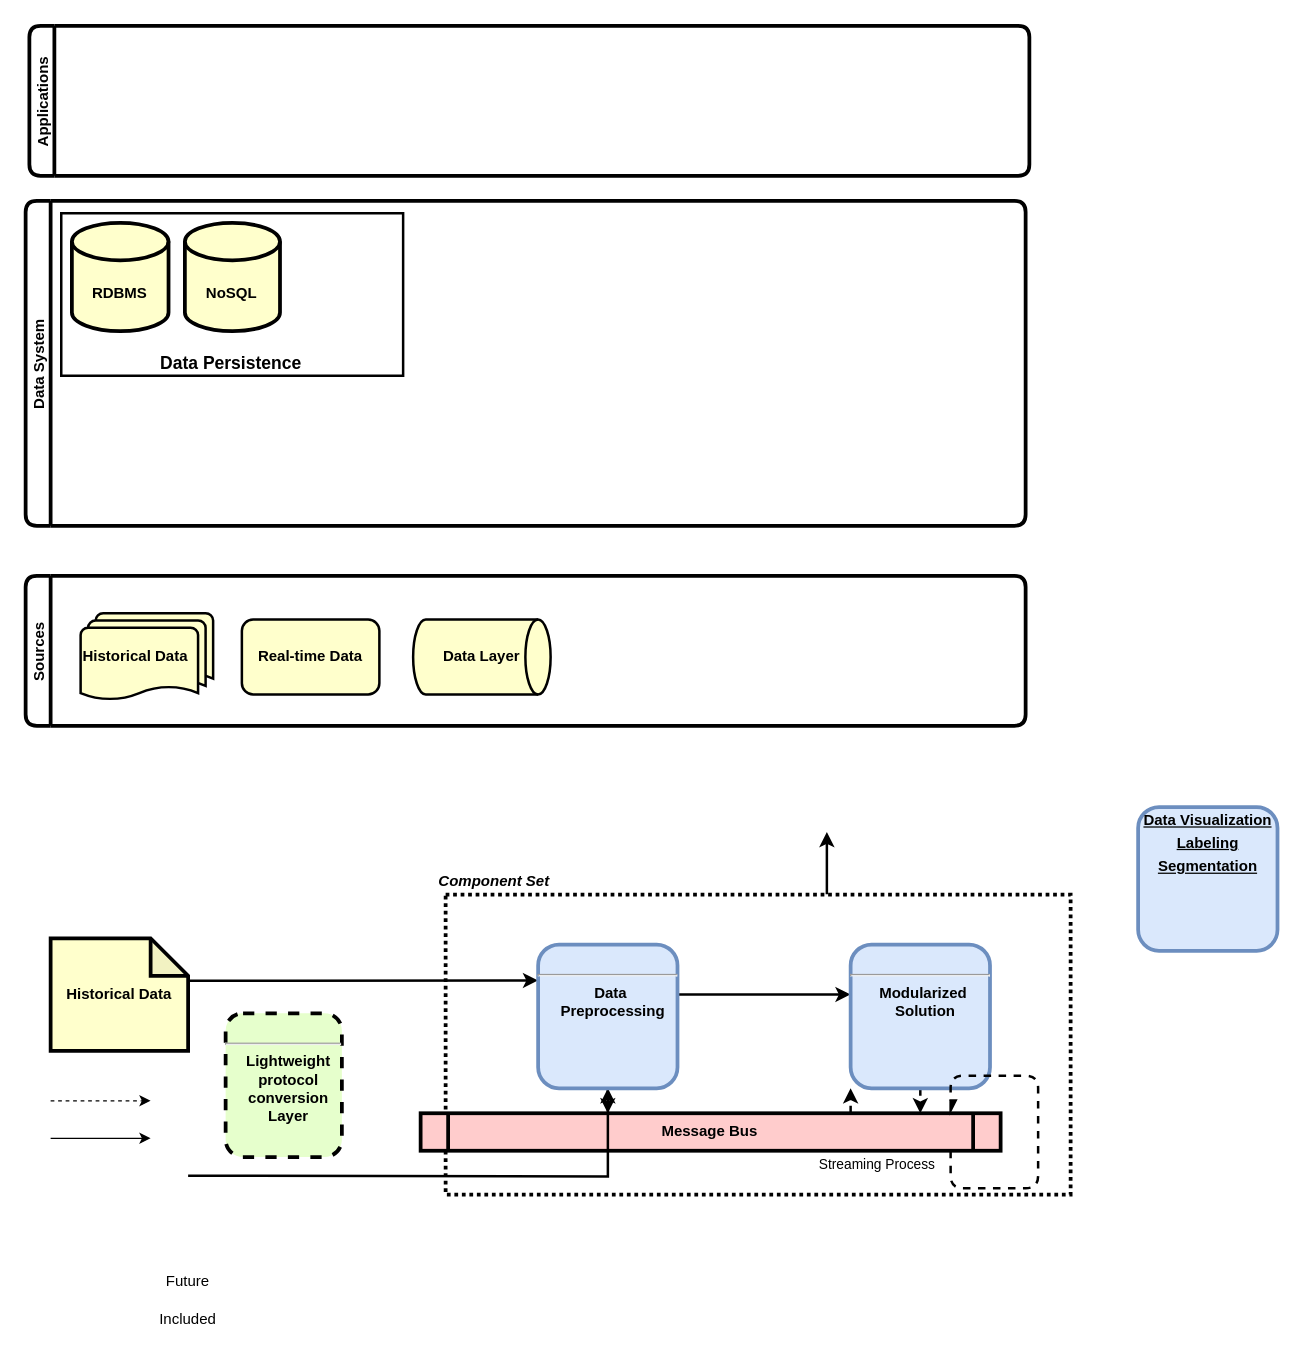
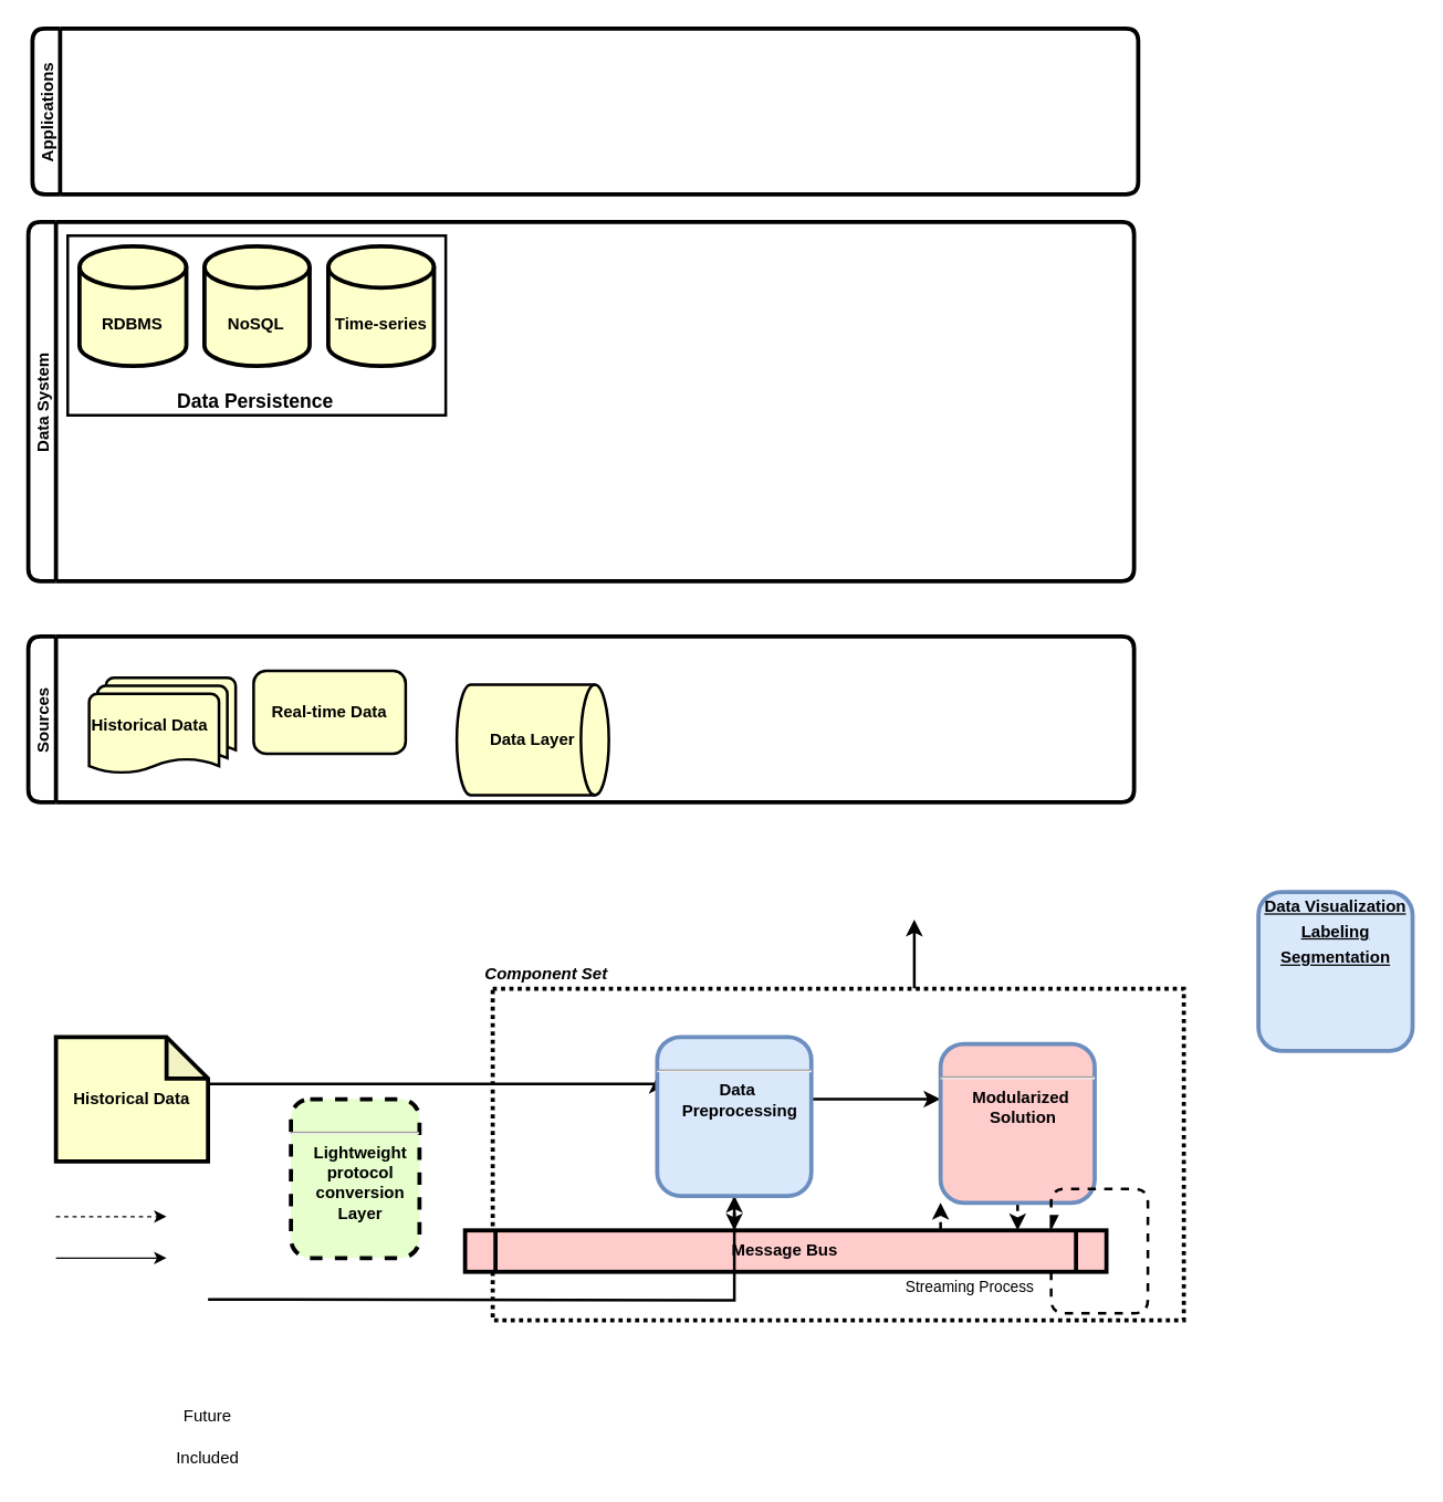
  <mxCell id="0" />
  <mxCell id="1" parent="0" />
  <mxCell id="2" style="edgeStyle=orthogonalEdgeStyle;rounded=1;sketch=0;jumpStyle=arc;orthogonalLoop=1;jettySize=auto;html=1;entryX=0.75;entryY=1;entryDx=0;entryDy=0;strokeWidth=2;exitX=0.81;exitY=0;exitDx=0;exitDy=0;exitPerimeter=0;" edge="1" parent="1"><mxGeometry relative="1" as="geometry"><mxPoint x="661" y="715" as="sourcePoint" /><mxPoint x="661" y="665" as="targetPoint" /></mxGeometry></mxCell>
  <mxCell id="3" value="" style="rounded=0;whiteSpace=wrap;html=1;strokeWidth=3;dashed=1;gradientColor=#ffffff;dashPattern=1 1;" vertex="1" parent="1"><mxGeometry x="356" y="715" width="500" height="240" as="geometry" /></mxCell>
  <mxCell id="4" style="edgeStyle=orthogonalEdgeStyle;rounded=0;orthogonalLoop=1;jettySize=auto;html=1;strokeWidth=2;entryX=0;entryY=0.25;entryDx=0;entryDy=0;" edge="1" parent="1" target="12"><mxGeometry relative="1" as="geometry"><Array as="points"><mxPoint x="230" y="784" /><mxPoint x="230" y="784" /></Array><mxPoint x="151.5" y="784" as="sourcePoint" /></mxGeometry></mxCell>
- <mxCell id="5" value="&lt;p style=&quot;margin: 0px ; margin-top: 4px ; text-align: center ; text-decoration: underline&quot;&gt;&lt;strong&gt;&lt;br&gt;&lt;/strong&gt;&lt;/p&gt;&lt;hr&gt;&lt;p style=&quot;margin: 0px ; margin-left: 8px&quot;&gt;Lightweight&lt;/p&gt;&lt;p style=&quot;margin: 0px ; margin-left: 8px&quot;&gt;protocol&lt;/p&gt;&lt;p style=&quot;margin: 0px ; margin-left: 8px&quot;&gt;conversion&lt;/p&gt;&lt;p style=&quot;margin: 0px ; margin-left: 8px&quot;&gt;Layer&lt;/p&gt;&lt;p style=&quot;margin: 0px ; margin-left: 8px&quot;&gt;&lt;br&gt;&lt;/p&gt;" style="verticalAlign=middle;align=center;overflow=fill;fontSize=12;fontFamily=Helvetica;html=1;rounded=1;fontStyle=1;strokeWidth=3;fillColor=#E6FFCC;dashed=1;" vertex="1" parent="1"><mxGeometry x="180" y="810" width="93" height="115" as="geometry" /></mxCell>
+ <mxCell id="5" value="&lt;p style=&quot;margin: 0px ; margin-top: 4px ; text-align: center ; text-decoration: underline&quot;&gt;&lt;strong&gt;&lt;br&gt;&lt;/strong&gt;&lt;/p&gt;&lt;hr&gt;&lt;p style=&quot;margin: 0px ; margin-left: 8px&quot;&gt;Lightweight&lt;/p&gt;&lt;p style=&quot;margin: 0px ; margin-left: 8px&quot;&gt;protocol&lt;/p&gt;&lt;p style=&quot;margin: 0px ; margin-left: 8px&quot;&gt;conversion&lt;/p&gt;&lt;p style=&quot;margin: 0px ; margin-left: 8px&quot;&gt;Layer&lt;/p&gt;&lt;p style=&quot;margin: 0px ; margin-left: 8px&quot;&gt;&lt;br&gt;&lt;/p&gt;" style="verticalAlign=middle;align=center;overflow=fill;fontSize=12;fontFamily=Helvetica;html=1;rounded=1;fontStyle=1;strokeWidth=3;fillColor=#E6FFCC;dashed=1;" vertex="1" parent="1"><mxGeometry x="210" y="795" width="93" height="115" as="geometry" /></mxCell>
  <mxCell id="6" style="edgeStyle=orthogonalEdgeStyle;rounded=1;orthogonalLoop=1;jettySize=auto;html=1;dashed=1;strokeWidth=2;" edge="1" parent="1" source="7" target="14"><mxGeometry relative="1" as="geometry"><Array as="points"><mxPoint x="700" y="790" /><mxPoint x="700" y="790" /></Array></mxGeometry></mxCell>
  <mxCell id="7" value="Message Bus" style="shape=process;whiteSpace=wrap;align=center;verticalAlign=middle;size=0.048;fontStyle=1;strokeWidth=3;fillColor=#FFCCCC;" vertex="1" parent="1"><mxGeometry x="336" y="890" width="464" height="30" as="geometry" /></mxCell>
  <mxCell id="8" style="edgeStyle=orthogonalEdgeStyle;rounded=0;orthogonalLoop=1;jettySize=auto;html=1;strokeWidth=2;" edge="1" parent="1" target="12"><mxGeometry relative="1" as="geometry"><mxPoint x="150" y="940" as="sourcePoint" /></mxGeometry></mxCell>
  <mxCell id="9" value="&lt;b&gt;Historical Data&lt;/b&gt;" style="shape=note;whiteSpace=wrap;html=1;backgroundOutline=1;darkOpacity=0.05;strokeWidth=3;fillColor=#FFFFCC;" vertex="1" parent="1"><mxGeometry x="40" y="750" width="110" height="90" as="geometry" /></mxCell>
  <mxCell id="10" style="edgeStyle=orthogonalEdgeStyle;rounded=1;orthogonalLoop=1;jettySize=auto;html=1;strokeWidth=2;dashed=1;" edge="1" parent="1" source="12" target="7"><mxGeometry relative="1" as="geometry"><Array as="points"><mxPoint x="496" y="780" /><mxPoint x="496" y="780" /></Array></mxGeometry></mxCell>
  <mxCell id="11" style="edgeStyle=orthogonalEdgeStyle;rounded=1;orthogonalLoop=1;jettySize=auto;html=1;strokeWidth=2;" edge="1" parent="1" source="12" target="14"><mxGeometry relative="1" as="geometry"><Array as="points"><mxPoint x="660" y="795" /><mxPoint x="660" y="795" /></Array></mxGeometry></mxCell>
- <mxCell id="12" value="&lt;p style=&quot;margin: 0px ; margin-top: 4px ; text-align: center ; text-decoration: underline&quot;&gt;&lt;strong&gt;&lt;br&gt;&lt;/strong&gt;&lt;/p&gt;&lt;hr&gt;&lt;p style=&quot;margin: 0px ; margin-left: 8px&quot;&gt;Data&amp;nbsp;&lt;/p&gt;&lt;p style=&quot;margin: 0px ; margin-left: 8px&quot;&gt;Preprocessing&lt;/p&gt;" style="verticalAlign=middle;align=center;overflow=fill;fontSize=12;fontFamily=Helvetica;html=1;rounded=1;fontStyle=1;strokeWidth=3;fillColor=#dae8fc;strokeColor=#6c8ebf;" vertex="1" parent="1"><mxGeometry x="430" y="755" width="111.5" height="115" as="geometry" /></mxCell>
+ <mxCell id="12" value="&lt;p style=&quot;margin: 0px ; margin-top: 4px ; text-align: center ; text-decoration: underline&quot;&gt;&lt;strong&gt;&lt;br&gt;&lt;/strong&gt;&lt;/p&gt;&lt;hr&gt;&lt;p style=&quot;margin: 0px ; margin-left: 8px&quot;&gt;Data&amp;nbsp;&lt;/p&gt;&lt;p style=&quot;margin: 0px ; margin-left: 8px&quot;&gt;Preprocessing&lt;/p&gt;" style="verticalAlign=middle;align=center;overflow=fill;fontSize=12;fontFamily=Helvetica;html=1;rounded=1;fontStyle=1;strokeWidth=3;fillColor=#dae8fc;strokeColor=#6c8ebf;" vertex="1" parent="1"><mxGeometry x="475" y="750" width="111.5" height="115" as="geometry" /></mxCell>
  <mxCell id="13" style="edgeStyle=orthogonalEdgeStyle;rounded=1;orthogonalLoop=1;jettySize=auto;html=1;strokeWidth=2;dashed=1;" edge="1" parent="1" source="14" target="7"><mxGeometry relative="1" as="geometry"><mxPoint x="680" y="900" as="targetPoint" /><Array as="points"><mxPoint x="740" y="800" /><mxPoint x="740" y="800" /></Array></mxGeometry></mxCell>
- <mxCell id="14" value="&lt;p style=&quot;margin: 0px ; margin-top: 4px ; text-align: center ; text-decoration: underline&quot;&gt;&lt;strong&gt;&lt;br&gt;&lt;/strong&gt;&lt;/p&gt;&lt;hr&gt;&lt;p style=&quot;margin: 0px ; margin-left: 8px&quot;&gt;Modularized&amp;nbsp;&lt;/p&gt;&lt;p style=&quot;margin: 0px ; margin-left: 8px&quot;&gt;Solution&lt;/p&gt;" style="verticalAlign=middle;align=center;overflow=fill;fontSize=12;fontFamily=Helvetica;html=1;rounded=1;fontStyle=1;strokeWidth=3;fillColor=#dae8fc;strokeColor=#6c8ebf;" vertex="1" parent="1"><mxGeometry x="680" y="755" width="111.5" height="115" as="geometry" /></mxCell>
+ <mxCell id="14" value="&lt;p style=&quot;margin: 0px ; margin-top: 4px ; text-align: center ; text-decoration: underline&quot;&gt;&lt;strong&gt;&lt;br&gt;&lt;/strong&gt;&lt;/p&gt;&lt;hr&gt;&lt;p style=&quot;margin: 0px ; margin-left: 8px&quot;&gt;Modularized&amp;nbsp;&lt;/p&gt;&lt;p style=&quot;margin: 0px ; margin-left: 8px&quot;&gt;Solution&lt;/p&gt;" style="verticalAlign=middle;align=center;overflow=fill;fontSize=12;fontFamily=Helvetica;html=1;rounded=1;fontStyle=1;strokeWidth=3;fillColor=#ffcccc;strokeColor=#6c8ebf;" vertex="1" parent="1"><mxGeometry x="680" y="755" width="111.5" height="115" as="geometry" /></mxCell>
  <mxCell id="15" value="&lt;b&gt;&lt;i&gt;Component Set&lt;/i&gt;&lt;/b&gt;" style="text;html=1;strokeColor=none;fillColor=none;align=center;verticalAlign=middle;whiteSpace=wrap;rounded=0;dashed=1;dashPattern=1 4;" vertex="1" parent="1"><mxGeometry x="340" y="695" width="110" height="20" as="geometry" /></mxCell>
  <mxCell id="16" value="&lt;p style=&quot;margin: 0px ; margin-top: 4px ; text-align: center ; text-decoration: underline&quot;&gt;Data Visualization&lt;/p&gt;&lt;p style=&quot;margin: 0px ; margin-top: 4px ; text-align: center ; text-decoration: underline&quot;&gt;Labeling&lt;/p&gt;&lt;p style=&quot;margin: 0px ; margin-top: 4px ; text-align: center ; text-decoration: underline&quot;&gt;Segmentation&lt;/p&gt;" style="verticalAlign=middle;align=center;overflow=fill;fontSize=12;fontFamily=Helvetica;html=1;rounded=1;fontStyle=1;strokeWidth=3;fillColor=#dae8fc;strokeColor=#6c8ebf;" vertex="1" parent="1"><mxGeometry x="910" y="645" width="111.5" height="115" as="geometry" /></mxCell>
  <mxCell id="17" value="" style="endArrow=classic;startArrow=classic;html=1;strokeWidth=2;strokeColor=none;" edge="1" parent="1" target="12"><mxGeometry width="50" height="50" relative="1" as="geometry"><mxPoint x="150" y="922.054" as="sourcePoint" /><mxPoint x="510" y="845" as="targetPoint" /></mxGeometry></mxCell>
  <mxCell id="18" style="edgeStyle=orthogonalEdgeStyle;rounded=1;sketch=0;jumpStyle=arc;orthogonalLoop=1;jettySize=auto;html=1;endArrow=async;endFill=1;strokeWidth=2;dashed=1;" edge="1" parent="1"><mxGeometry relative="1" as="geometry"><mxPoint x="760" y="920" as="sourcePoint" /><mxPoint x="760" y="890" as="targetPoint" /><Array as="points"><mxPoint x="760" y="950" /><mxPoint x="830" y="950" /><mxPoint x="830" y="860" /><mxPoint x="760" y="860" /></Array></mxGeometry></mxCell>
  <mxCell id="19" value="Streaming Process" style="edgeLabel;html=1;align=center;verticalAlign=middle;resizable=0;points=[];" vertex="1" connectable="0" parent="18"><mxGeometry x="0.039" y="-2" relative="1" as="geometry"><mxPoint x="-132" y="31" as="offset" /></mxGeometry></mxCell>
  <mxCell id="20" value="" style="group" vertex="1" connectable="0" parent="1"><mxGeometry x="40" y="870" width="130" height="50" as="geometry" /></mxCell>
  <mxCell id="21" value="" style="endArrow=classic;html=1;" edge="1" parent="20"><mxGeometry width="50" height="50" relative="1" as="geometry"><mxPoint y="40" as="sourcePoint" /><mxPoint x="80" y="40" as="targetPoint" /></mxGeometry></mxCell>
  <mxCell id="22" value="" style="endArrow=classic;html=1;dashed=1;" edge="1" parent="20"><mxGeometry width="50" height="50" relative="1" as="geometry"><mxPoint y="10" as="sourcePoint" /><mxPoint x="80" y="10" as="targetPoint" /></mxGeometry></mxCell>
  <mxCell id="23" value="Future" style="text;html=1;strokeColor=none;fillColor=none;align=center;verticalAlign=middle;whiteSpace=wrap;rounded=0;strokeWidth=2;" vertex="1" parent="20"><mxGeometry x="90" y="145" width="40" height="20" as="geometry" /></mxCell>
  <mxCell id="24" value="Included" style="text;html=1;strokeColor=none;fillColor=none;align=center;verticalAlign=middle;whiteSpace=wrap;rounded=0;" vertex="1" parent="20"><mxGeometry x="90" y="175" width="40" height="20" as="geometry" /></mxCell>
  <mxCell id="25" value="Applications" style="swimlane;startSize=20;horizontal=0;rounded=1;strokeWidth=3;" vertex="1" parent="1"><mxGeometry x="23" y="20" width="800" height="120" as="geometry" /></mxCell>
  <mxCell id="26" value="Data System" style="swimlane;startSize=20;horizontal=0;rounded=1;strokeWidth=3;" vertex="1" parent="1"><mxGeometry x="20" y="160" width="800" height="260" as="geometry" /></mxCell>
  <mxCell id="27" value="" style="group;" vertex="1" connectable="0" parent="26"><mxGeometry x="28.5" y="10" width="273.5" height="130" as="geometry" /></mxCell>
  <mxCell id="28" value="&lt;div style=&quot;text-align: justify&quot;&gt;&lt;br&gt;&lt;/div&gt;" style="rounded=0;whiteSpace=wrap;html=1;strokeWidth=2;" vertex="1" parent="27"><mxGeometry width="273.5" height="130" as="geometry" /></mxCell>
  <mxCell id="29" value="" style="group" vertex="1" connectable="0" parent="27"><mxGeometry x="8.5" y="7.67" width="256.5" height="86.67" as="geometry" /></mxCell>
  <mxCell id="30" value="&lt;b&gt;RDBMS&lt;/b&gt;" style="shape=cylinder3;whiteSpace=wrap;html=1;boundedLbl=1;backgroundOutline=1;size=15;strokeWidth=3;fillColor=#FFFFCC;" vertex="1" parent="29"><mxGeometry width="77.33" height="86.67" as="geometry" /></mxCell>
  <mxCell id="31" value="&lt;b&gt;NoSQL&lt;/b&gt;" style="shape=cylinder3;whiteSpace=wrap;html=1;boundedLbl=1;backgroundOutline=1;size=15;strokeWidth=3;fillColor=#FFFFCC;" vertex="1" parent="29"><mxGeometry x="90.4" width="76.1" height="86.67" as="geometry" /></mxCell>
+ <mxCell id="32" value="&lt;b&gt;Time-series&lt;/b&gt;" style="shape=cylinder3;whiteSpace=wrap;html=1;boundedLbl=1;backgroundOutline=1;size=15;strokeWidth=3;fillColor=#FFFFCC;" vertex="1" parent="29"><mxGeometry x="180" width="76.5" height="86.67" as="geometry" /></mxCell>
  <mxCell id="33" value="&lt;b&gt;&lt;font style=&quot;font-size: 14px&quot;&gt;Data Persistence&lt;/font&gt;&lt;/b&gt;" style="text;html=1;fillColor=none;align=center;verticalAlign=middle;whiteSpace=wrap;rounded=0;" vertex="1" parent="27"><mxGeometry x="61.5" y="110" width="148.5" height="20" as="geometry" /></mxCell>
  <mxCell id="34" value="Sources" style="swimlane;startSize=20;horizontal=0;rounded=1;strokeWidth=3;" vertex="1" parent="1"><mxGeometry x="20" y="460" width="800" height="120" as="geometry" /></mxCell>
  <mxCell id="35" value="&lt;font style=&quot;font-size: 12px&quot;&gt;&lt;font style=&quot;font-size: 12px&quot;&gt;&lt;b&gt;Historical &lt;/b&gt;&lt;/font&gt;&lt;b&gt;Data&lt;/b&gt;&lt;/font&gt;" style="strokeWidth=2;html=1;shape=mxgraph.flowchart.multi-document;whiteSpace=wrap;rounded=1;align=left;fillColor=#FFFFCC;" vertex="1" parent="34"><mxGeometry x="44" y="30" width="106" height="70" as="geometry" /></mxCell>
- <mxCell id="36" value="Real-time Data" style="whiteSpace=wrap;align=center;verticalAlign=middle;fontStyle=1;strokeWidth=2;fillColor=#FFFFCC;rounded=1;glass=0;sketch=0;shadow=0;" vertex="1" parent="34"><mxGeometry x="173" y="35" width="110" height="60" as="geometry" /></mxCell>
- <mxCell id="37" value="&lt;b&gt;Data Layer&lt;/b&gt;" style="strokeWidth=2;html=1;shape=mxgraph.flowchart.direct_data;whiteSpace=wrap;rounded=1;shadow=0;glass=0;sketch=0;fillColor=#FFFFCC;align=center;" vertex="1" parent="34"><mxGeometry x="310" y="35" width="110" height="60" as="geometry" /></mxCell>
+ <mxCell id="36" value="Real-time Data" style="whiteSpace=wrap;align=center;verticalAlign=middle;fontStyle=1;strokeWidth=2;fillColor=#FFFFCC;rounded=1;glass=0;sketch=0;shadow=0;" vertex="1" parent="34"><mxGeometry x="163" y="25" width="110" height="60" as="geometry" /></mxCell>
+ <mxCell id="37" value="&lt;b&gt;Data Layer&lt;/b&gt;" style="strokeWidth=2;html=1;shape=mxgraph.flowchart.direct_data;whiteSpace=wrap;rounded=1;shadow=0;glass=0;sketch=0;fillColor=#FFFFCC;align=center;" vertex="1" parent="34"><mxGeometry x="310" y="35" width="110" height="80" as="geometry" /></mxCell>
